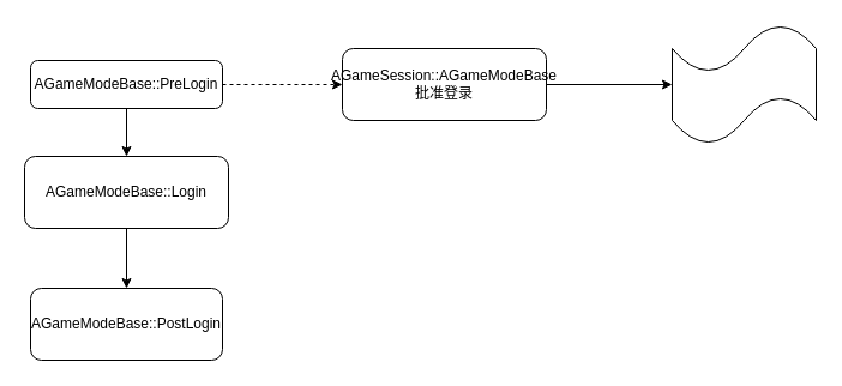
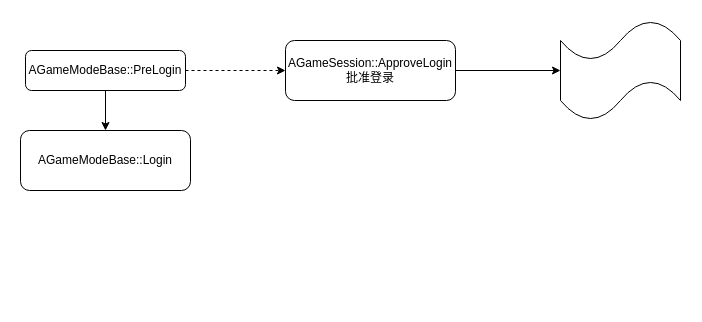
  <mxCell id="0" />
  <mxCell id="1" parent="0" />
  <mxCell id="2" style="edgeStyle=orthogonalEdgeStyle;orthogonalLoop=1;jettySize=auto;html=1;" parent="1" source="4" target="6" edge="1"><mxGeometry relative="1" as="geometry"><mxPoint x="105" y="130" as="targetPoint" /></mxGeometry></mxCell>
  <mxCell id="3" value="" style="edgeStyle=orthogonalEdgeStyle;orthogonalLoop=1;jettySize=auto;html=1;dashed=1;" parent="1" source="4" target="9" edge="1"><mxGeometry relative="1" as="geometry" /></mxCell>
  <mxCell id="4" value="AGameModeBase::PreLogin&lt;br&gt;" style="whiteSpace=wrap;html=1;rounded=1;" parent="1" vertex="1"><mxGeometry x="25" y="50" width="160" height="40" as="geometry" /></mxCell>
- <mxCell id="5" value="" style="edgeStyle=orthogonalEdgeStyle;orthogonalLoop=1;jettySize=auto;html=1;" parent="1" source="6" target="7" edge="1"><mxGeometry relative="1" as="geometry" /></mxCell>
  <mxCell id="6" value="AGameModeBase::Login" style="whiteSpace=wrap;html=1;rounded=1;" parent="1" vertex="1"><mxGeometry x="20" y="130" width="170" height="60" as="geometry" /></mxCell>
- <mxCell id="7" value="AGameModeBase::PostLogin" style="whiteSpace=wrap;html=1;rounded=1;" parent="1" vertex="1"><mxGeometry x="25" y="240" width="160" height="60" as="geometry" /></mxCell>
  <mxCell id="8" value="" style="edgeStyle=orthogonalEdgeStyle;rounded=0;orthogonalLoop=1;jettySize=auto;html=1;" edge="1" parent="1" source="9" target="10"><mxGeometry relative="1" as="geometry" /></mxCell>
- <mxCell id="9" value="AGameSession::AGameModeBase&lt;br&gt;批准登录" style="whiteSpace=wrap;html=1;rounded=1;" parent="1" vertex="1"><mxGeometry x="285" y="40" width="170" height="60" as="geometry" /></mxCell>
+ <mxCell id="9" value="AGameSession::ApproveLogin&lt;br&gt;批准登录" style="whiteSpace=wrap;html=1;rounded=1;" parent="1" vertex="1"><mxGeometry x="285" y="40" width="170" height="60" as="geometry" /></mxCell>
  <mxCell id="10" value="" style="shape=tape;whiteSpace=wrap;html=1;rounded=1;" vertex="1" parent="1"><mxGeometry x="560" y="20" width="120" height="100" as="geometry" /></mxCell>
